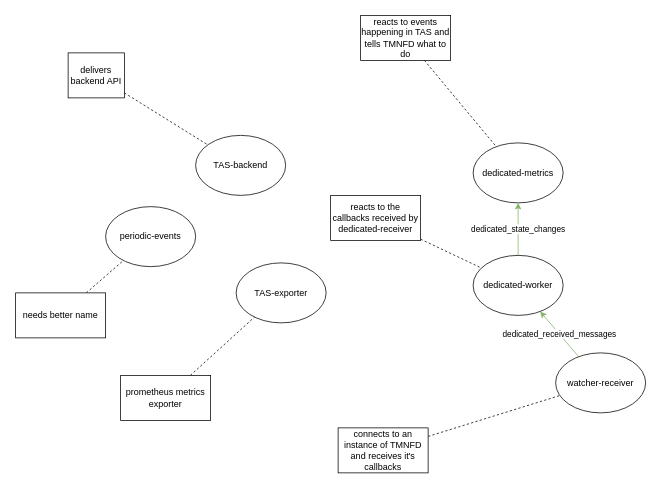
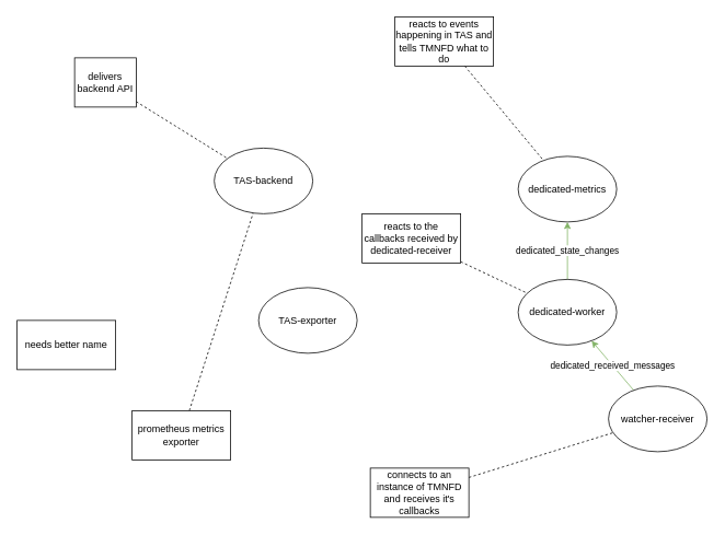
  <mxCell id="0" />
  <mxCell id="1" parent="0" />
  <mxCell id="2" value="TAS-backend" style="ellipse;whiteSpace=wrap;html=1;" parent="1" vertex="1"><mxGeometry x="260" y="180" width="120" height="80" as="geometry" /></mxCell>
  <mxCell id="3" value="TAS-exporter" style="ellipse;whiteSpace=wrap;html=1;" parent="1" vertex="1"><mxGeometry x="314" y="350" width="120" height="80" as="geometry" /></mxCell>
- <mxCell id="4" style="rounded=0;orthogonalLoop=1;jettySize=auto;html=1;endArrow=none;endFill=0;dashed=1;" parent="1" source="5" target="3" edge="1"><mxGeometry relative="1" as="geometry" /></mxCell>
+ <mxCell id="4" style="rounded=0;orthogonalLoop=1;jettySize=auto;html=1;endArrow=none;endFill=0;dashed=1;" parent="1" source="5" target="2" edge="1"><mxGeometry relative="1" as="geometry" /></mxCell>
  <mxCell id="5" value="prometheus metrics exporter" style="rounded=0;whiteSpace=wrap;html=1;" parent="1" vertex="1"><mxGeometry x="160" y="500" width="120" height="60" as="geometry" /></mxCell>
  <mxCell id="6" style="edgeStyle=none;rounded=0;orthogonalLoop=1;jettySize=auto;html=1;dashed=1;endArrow=none;endFill=0;" parent="1" source="7" target="2" edge="1"><mxGeometry relative="1" as="geometry" /></mxCell>
  <mxCell id="7" value="delivers backend API" style="rounded=0;whiteSpace=wrap;html=1;" parent="1" vertex="1"><mxGeometry x="90" y="70" width="75" height="60" as="geometry" /></mxCell>
- <mxCell id="8" value="periodic-events" style="ellipse;whiteSpace=wrap;html=1;" parent="1" vertex="1"><mxGeometry x="140" y="275" width="120" height="80" as="geometry" /></mxCell>
- <mxCell id="9" style="edgeStyle=none;rounded=0;orthogonalLoop=1;jettySize=auto;html=1;dashed=1;endArrow=none;endFill=0;" parent="1" source="10" target="8" edge="1"><mxGeometry relative="1" as="geometry" /></mxCell>
  <mxCell id="10" value="needs better name" style="rounded=0;whiteSpace=wrap;html=1;" parent="1" vertex="1"><mxGeometry x="20" y="390" width="120" height="60" as="geometry" /></mxCell>
  <mxCell id="11" value="dedicated-metrics" style="ellipse;whiteSpace=wrap;html=1;" parent="1" vertex="1"><mxGeometry x="630" y="190" width="120" height="80" as="geometry" /></mxCell>
  <mxCell id="12" value="dedicated_state_changes" style="edgeStyle=none;rounded=0;orthogonalLoop=1;jettySize=auto;html=1;fillColor=#d5e8d4;strokeColor=#82b366;" edge="1" parent="1" source="13" target="11"><mxGeometry relative="1" as="geometry" /></mxCell>
  <mxCell id="13" value="dedicated-worker" style="ellipse;whiteSpace=wrap;html=1;" parent="1" vertex="1"><mxGeometry x="630" y="340" width="120" height="80" as="geometry" /></mxCell>
  <mxCell id="14" value="dedicated_received_messages" style="rounded=0;orthogonalLoop=1;jettySize=auto;html=1;fillColor=#d5e8d4;strokeColor=#82b366;" edge="1" parent="1" source="15" target="13"><mxGeometry relative="1" as="geometry" /></mxCell>
  <mxCell id="15" value="watcher-receiver" style="ellipse;whiteSpace=wrap;html=1;" parent="1" vertex="1"><mxGeometry x="740" y="470" width="120" height="80" as="geometry" /></mxCell>
  <mxCell id="16" style="edgeStyle=none;rounded=0;orthogonalLoop=1;jettySize=auto;html=1;dashed=1;endArrow=none;endFill=0;" parent="1" source="17" target="15" edge="1"><mxGeometry relative="1" as="geometry" /></mxCell>
  <mxCell id="17" value="connects to an instance of TMNFD and receives it's callbacks" style="rounded=0;whiteSpace=wrap;html=1;" parent="1" vertex="1"><mxGeometry x="450" y="570" width="120" height="60" as="geometry" /></mxCell>
  <mxCell id="18" style="edgeStyle=none;rounded=0;orthogonalLoop=1;jettySize=auto;html=1;dashed=1;endArrow=none;endFill=0;" parent="1" source="19" target="13" edge="1"><mxGeometry relative="1" as="geometry" /></mxCell>
  <mxCell id="19" value="reacts to the callbacks received by dedicated-receiver" style="rounded=0;whiteSpace=wrap;html=1;" parent="1" vertex="1"><mxGeometry x="440" y="260" width="120" height="60" as="geometry" /></mxCell>
  <mxCell id="20" style="edgeStyle=none;rounded=0;orthogonalLoop=1;jettySize=auto;html=1;dashed=1;endArrow=none;endFill=0;" parent="1" source="21" target="11" edge="1"><mxGeometry relative="1" as="geometry" /></mxCell>
  <mxCell id="21" value="reacts to events happening in TAS and tells TMNFD what to do" style="rounded=0;whiteSpace=wrap;html=1;" parent="1" vertex="1"><mxGeometry x="480" y="20" width="120" height="60" as="geometry" /></mxCell>
